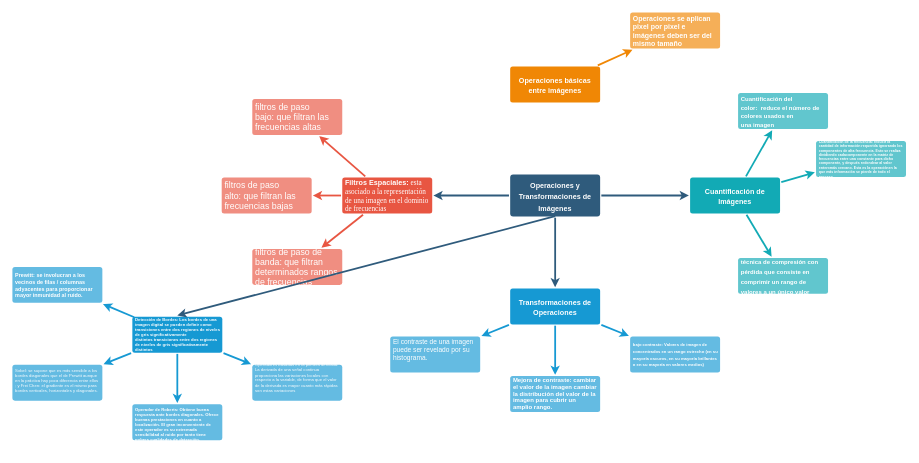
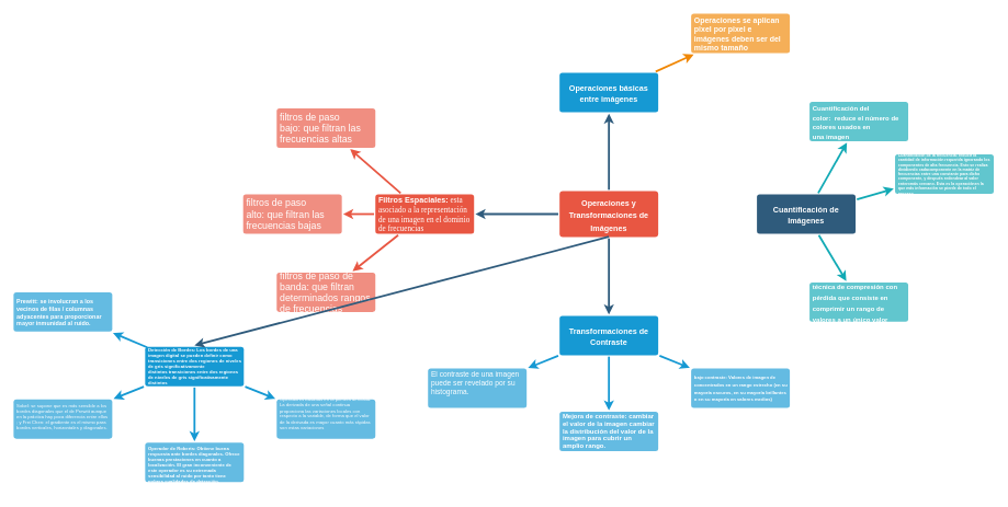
  <mxCell id="0" />
  <mxCell id="1" parent="0" />
- <mxCell id="2" value="" style="edgeStyle=none;rounded=0;jumpStyle=none;html=1;shadow=0;labelBackgroundColor=none;startArrow=none;startFill=0;endArrow=classic;endFill=1;jettySize=auto;orthogonalLoop=1;strokeColor=#2F5B7C;strokeWidth=3;fontFamily=Helvetica;fontSize=16;fontColor=#23445D;spacing=5;" parent="1" source="5" target="23" edge="1"><mxGeometry relative="1" as="geometry" /></mxCell>
+ <mxCell id="2" value="" style="edgeStyle=none;rounded=0;jumpStyle=none;html=1;shadow=0;labelBackgroundColor=none;startArrow=none;startFill=0;endArrow=classic;endFill=1;jettySize=auto;orthogonalLoop=1;strokeColor=#2F5B7C;strokeWidth=3;fontFamily=Helvetica;fontSize=16;fontColor=#23445D;spacing=5;" parent="1" source="5" target="20" edge="1"><mxGeometry relative="1" as="geometry" /></mxCell>
  <mxCell id="3" value="" style="edgeStyle=none;rounded=0;jumpStyle=none;html=1;shadow=0;labelBackgroundColor=none;startArrow=none;startFill=0;endArrow=classic;endFill=1;jettySize=auto;orthogonalLoop=1;strokeColor=#2F5B7C;strokeWidth=3;fontFamily=Helvetica;fontSize=16;fontColor=#23445D;spacing=5;" parent="1" source="5" target="16" edge="1"><mxGeometry relative="1" as="geometry" /></mxCell>
  <mxCell id="4" value="" style="edgeStyle=none;rounded=0;jumpStyle=none;html=1;shadow=0;labelBackgroundColor=none;startArrow=none;startFill=0;endArrow=classic;endFill=1;jettySize=auto;orthogonalLoop=1;strokeColor=#2F5B7C;strokeWidth=3;fontFamily=Helvetica;fontSize=16;fontColor=#23445D;spacing=5;" parent="1" source="5" target="9" edge="1"><mxGeometry relative="1" as="geometry" /></mxCell>
- <mxCell id="5" value="&lt;span style=&quot;font-size: 9pt ; line-height: 107% ; font-family: &amp;#34;tahoma&amp;#34; , sans-serif&quot;&gt;Operaciones y Transformaciones de Imágenes&lt;/span&gt;" style="rounded=1;whiteSpace=wrap;html=1;shadow=0;labelBackgroundColor=none;strokeColor=none;strokeWidth=3;fillColor=#2F5B7C;fontFamily=Helvetica;fontSize=16;fontColor=#FFFFFF;align=center;fontStyle=1;spacing=5;arcSize=7;perimeterSpacing=2;" parent="1" vertex="1"><mxGeometry x="850" y="290.5" width="150" height="70" as="geometry" /></mxCell>
+ <mxCell id="5" value="&lt;span style=&quot;font-size: 9pt ; line-height: 107% ; font-family: &amp;#34;tahoma&amp;#34; , sans-serif&quot;&gt;Operaciones y Transformaciones de Imágenes&lt;/span&gt;" style="rounded=1;whiteSpace=wrap;html=1;shadow=0;labelBackgroundColor=none;strokeColor=none;strokeWidth=3;fillColor=#e85642;fontFamily=Helvetica;fontSize=16;fontColor=#FFFFFF;align=center;fontStyle=1;spacing=5;arcSize=7;perimeterSpacing=2;" parent="1" vertex="1"><mxGeometry x="850" y="290.5" width="150" height="70" as="geometry" /></mxCell>
  <mxCell id="6" value="" style="edgeStyle=none;rounded=1;jumpStyle=none;html=1;shadow=0;labelBackgroundColor=none;startArrow=none;startFill=0;jettySize=auto;orthogonalLoop=1;strokeColor=#E85642;strokeWidth=3;fontFamily=Helvetica;fontSize=14;fontColor=#FFFFFF;spacing=5;fontStyle=1;fillColor=#b0e3e6;" parent="1" source="9" target="12" edge="1"><mxGeometry relative="1" as="geometry" /></mxCell>
  <mxCell id="7" value="" style="edgeStyle=none;rounded=1;jumpStyle=none;html=1;shadow=0;labelBackgroundColor=none;startArrow=none;startFill=0;jettySize=auto;orthogonalLoop=1;strokeColor=#E85642;strokeWidth=3;fontFamily=Helvetica;fontSize=14;fontColor=#FFFFFF;spacing=5;fontStyle=1;fillColor=#b0e3e6;" parent="1" source="9" target="11" edge="1"><mxGeometry relative="1" as="geometry" /></mxCell>
  <mxCell id="8" value="" style="edgeStyle=none;rounded=1;jumpStyle=none;html=1;shadow=0;labelBackgroundColor=none;startArrow=none;startFill=0;jettySize=auto;orthogonalLoop=1;strokeColor=#E85642;strokeWidth=3;fontFamily=Helvetica;fontSize=14;fontColor=#FFFFFF;spacing=5;fontStyle=1;fillColor=#b0e3e6;" parent="1" source="9" target="10" edge="1"><mxGeometry relative="1" as="geometry" /></mxCell>
  <mxCell id="9" value="&lt;h5 style=&quot;font-size: 12px&quot;&gt;&lt;font style=&quot;font-size: 12px&quot;&gt;&lt;span style=&quot;line-height: 107% ; font-family: &amp;#34;tahoma&amp;#34; , sans-serif&quot;&gt;Filtros Espaciales:&amp;nbsp;&lt;/span&gt;&lt;span style=&quot;font-family: &amp;#34;times new roman&amp;#34; ; font-weight: 400&quot;&gt;esta asociado a la representación de una imagen en el dominio de frecuencias&lt;/span&gt;&lt;/font&gt;&lt;/h5&gt;" style="rounded=1;whiteSpace=wrap;html=1;shadow=0;labelBackgroundColor=none;strokeColor=none;strokeWidth=3;fillColor=#e85642;fontFamily=Helvetica;fontSize=14;fontColor=#FFFFFF;align=left;spacing=5;fontStyle=1;arcSize=7;perimeterSpacing=2;" parent="1" vertex="1"><mxGeometry x="570" y="295.5" width="150" height="60" as="geometry" /></mxCell>
  <mxCell id="10" value="&lt;span style=&quot;font-size: 11.0pt ; line-height: 107% ; font-family: &amp;#34;calibri&amp;#34; , sans-serif&quot;&gt;filtros de paso de banda:&amp;nbsp;que filtran determinados rangos de frecuencias&lt;/span&gt;" style="rounded=1;whiteSpace=wrap;html=1;shadow=0;labelBackgroundColor=none;strokeColor=none;strokeWidth=3;fillColor=#f08e81;fontFamily=Helvetica;fontSize=14;fontColor=#FFFFFF;align=left;spacing=5;fontStyle=0;arcSize=7;perimeterSpacing=2;" parent="1" vertex="1"><mxGeometry x="420" y="414.5" width="150" height="60" as="geometry" /></mxCell>
  <mxCell id="11" value="&lt;span style=&quot;font-size: 11.0pt ; line-height: 107% ; font-family: &amp;#34;calibri&amp;#34; , sans-serif&quot;&gt;filtros de paso alto:&amp;nbsp;que filtran las frecuencias bajas&lt;/span&gt;" style="rounded=1;whiteSpace=wrap;html=1;shadow=0;labelBackgroundColor=none;strokeColor=none;strokeWidth=3;fillColor=#f08e81;fontFamily=Helvetica;fontSize=14;fontColor=#FFFFFF;align=left;spacing=5;fontStyle=0;arcSize=7;perimeterSpacing=2;" parent="1" vertex="1"><mxGeometry x="369" y="295.5" width="150" height="60" as="geometry" /></mxCell>
  <mxCell id="12" value="&lt;span style=&quot;font-size: 11.0pt ; line-height: 107% ; font-family: &amp;#34;calibri&amp;#34; , sans-serif&quot;&gt;filtros de paso bajo:&amp;nbsp;que filtran las frecuencias altas&lt;/span&gt;" style="rounded=1;whiteSpace=wrap;html=1;shadow=0;labelBackgroundColor=none;strokeColor=none;strokeWidth=3;fillColor=#f08e81;fontFamily=Helvetica;fontSize=14;fontColor=#FFFFFF;align=left;spacing=5;fontStyle=0;arcSize=7;perimeterSpacing=2;" parent="1" vertex="1"><mxGeometry x="420" y="164.5" width="150" height="60" as="geometry" /></mxCell>
  <mxCell id="13" value="" style="edgeStyle=none;rounded=0;jumpStyle=none;html=1;shadow=0;labelBackgroundColor=none;startArrow=none;startFill=0;endArrow=classic;endFill=1;jettySize=auto;orthogonalLoop=1;strokeColor=#1699D3;strokeWidth=3;fontFamily=Helvetica;fontSize=14;fontColor=#FFFFFF;spacing=5;" parent="1" source="16" target="19" edge="1"><mxGeometry relative="1" as="geometry" /></mxCell>
  <mxCell id="14" value="" style="edgeStyle=none;rounded=0;jumpStyle=none;html=1;shadow=0;labelBackgroundColor=none;startArrow=none;startFill=0;endArrow=classic;endFill=1;jettySize=auto;orthogonalLoop=1;strokeColor=#1699D3;strokeWidth=3;fontFamily=Helvetica;fontSize=14;fontColor=#FFFFFF;spacing=5;" parent="1" source="16" target="18" edge="1"><mxGeometry relative="1" as="geometry" /></mxCell>
  <mxCell id="15" value="" style="edgeStyle=none;rounded=0;jumpStyle=none;html=1;shadow=0;labelBackgroundColor=none;startArrow=none;startFill=0;endArrow=classic;endFill=1;jettySize=auto;orthogonalLoop=1;strokeColor=#1699D3;strokeWidth=3;fontFamily=Helvetica;fontSize=14;fontColor=#FFFFFF;spacing=5;" parent="1" source="16" target="17" edge="1"><mxGeometry relative="1" as="geometry" /></mxCell>
- <mxCell id="16" value="&lt;span style=&quot;font-size: 9pt ; line-height: 107% ; font-family: &amp;#34;tahoma&amp;#34; , sans-serif&quot;&gt;Transformaciones de Operaciones&lt;/span&gt;" style="rounded=1;whiteSpace=wrap;html=1;shadow=0;labelBackgroundColor=none;strokeColor=none;strokeWidth=3;fillColor=#1699d3;fontFamily=Helvetica;fontSize=14;fontColor=#FFFFFF;align=center;spacing=5;fontStyle=1;arcSize=7;perimeterSpacing=2;" parent="1" vertex="1"><mxGeometry x="850" y="480.5" width="150" height="60" as="geometry" /></mxCell>
+ <mxCell id="16" value="&lt;span style=&quot;font-size: 9pt ; line-height: 107% ; font-family: &amp;#34;tahoma&amp;#34; , sans-serif&quot;&gt;Transformaciones de Contraste&lt;/span&gt;" style="rounded=1;whiteSpace=wrap;html=1;shadow=0;labelBackgroundColor=none;strokeColor=none;strokeWidth=3;fillColor=#1699d3;fontFamily=Helvetica;fontSize=14;fontColor=#FFFFFF;align=center;spacing=5;fontStyle=1;arcSize=7;perimeterSpacing=2;" parent="1" vertex="1"><mxGeometry x="850" y="480.5" width="150" height="60" as="geometry" /></mxCell>
  <mxCell id="17" value="&lt;h6&gt;&lt;span style=&quot;line-height: 107%&quot;&gt;&lt;font style=&quot;line-height: 100% ; font-size: 7px&quot;&gt;bajo contraste: Valores de imagen de concentrados en un rango estrecho (en su mayoría oscuros, en su mayoría brillantes o en su mayoría en valores medios)&lt;/font&gt;&lt;/span&gt;&lt;/h6&gt;" style="rounded=1;whiteSpace=wrap;html=1;shadow=0;labelBackgroundColor=none;strokeColor=none;strokeWidth=3;fillColor=#64bbe2;fontFamily=Helvetica;fontSize=14;fontColor=#FFFFFF;align=left;spacing=5;arcSize=7;perimeterSpacing=2;" parent="1" vertex="1"><mxGeometry x="1050" y="560.5" width="150" height="60" as="geometry" /></mxCell>
  <mxCell id="18" value="&lt;h6&gt;&lt;span style=&quot;font-size: 10px ; line-height: 100%&quot;&gt;Mejora de contraste: cambiar el valor de la imagen cambiar la distribución del valor de la imagen para cubrir un amplio&amp;nbsp;rango.&lt;/span&gt;&lt;/h6&gt;" style="rounded=1;whiteSpace=wrap;html=1;shadow=0;labelBackgroundColor=none;strokeColor=none;strokeWidth=3;fillColor=#64bbe2;fontFamily=Helvetica;fontSize=14;fontColor=#FFFFFF;align=left;spacing=5;arcSize=7;perimeterSpacing=2;" parent="1" vertex="1"><mxGeometry x="850" y="626.5" width="150" height="60" as="geometry" /></mxCell>
  <mxCell id="19" value="&lt;p class=&quot;MsoNormal&quot; style=&quot;font-size: 11px&quot;&gt;&lt;font style=&quot;font-size: 11px&quot;&gt;El contraste de una imagen puede ser revelado por su histograma.&lt;br&gt;&lt;/font&gt;&lt;/p&gt;&lt;font style=&quot;font-size: 11px&quot;&gt;&lt;br&gt;&lt;/font&gt;" style="rounded=1;whiteSpace=wrap;html=1;shadow=0;labelBackgroundColor=none;strokeColor=none;strokeWidth=3;fillColor=#64bbe2;fontFamily=Helvetica;fontSize=14;fontColor=#FFFFFF;align=left;spacing=5;arcSize=7;perimeterSpacing=2;" parent="1" vertex="1"><mxGeometry x="650" y="560.5" width="150" height="60" as="geometry" /></mxCell>
- <mxCell id="20" value="&lt;span style=&quot;font-size: 9pt ; line-height: 107% ; font-family: &amp;#34;tahoma&amp;#34; , sans-serif&quot;&gt;Operaciones básicas entre imágenes&lt;/span&gt;" style="rounded=1;whiteSpace=wrap;html=1;shadow=0;labelBackgroundColor=none;strokeColor=none;strokeWidth=3;fillColor=#F08705;fontFamily=Helvetica;fontSize=14;fontColor=#FFFFFF;align=center;spacing=5;fontStyle=1;arcSize=7;perimeterSpacing=2;" parent="1" vertex="1"><mxGeometry x="850" y="110.5" width="150" height="60" as="geometry" /></mxCell>
+ <mxCell id="20" value="&lt;span style=&quot;font-size: 9pt ; line-height: 107% ; font-family: &amp;#34;tahoma&amp;#34; , sans-serif&quot;&gt;Operaciones básicas entre imágenes&lt;/span&gt;" style="rounded=1;whiteSpace=wrap;html=1;shadow=0;labelBackgroundColor=none;strokeColor=none;strokeWidth=3;fillColor=#1699d3;fontFamily=Helvetica;fontSize=14;fontColor=#FFFFFF;align=center;spacing=5;fontStyle=1;arcSize=7;perimeterSpacing=2;" parent="1" vertex="1"><mxGeometry x="850" y="110.5" width="150" height="60" as="geometry" /></mxCell>
  <mxCell id="21" value="&lt;h5&gt;Operaciones se aplican pixel por pixel e imágenes deben ser del mismo tamaño&lt;/h5&gt;" style="rounded=1;whiteSpace=wrap;html=1;shadow=0;labelBackgroundColor=none;strokeColor=none;strokeWidth=3;fillColor=#f5af58;fontFamily=Helvetica;fontSize=14;fontColor=#FFFFFF;align=left;spacing=5;arcSize=7;perimeterSpacing=2;" parent="1" vertex="1"><mxGeometry x="1050" y="20.5" width="150" height="60" as="geometry" /></mxCell>
  <mxCell id="22" value="" style="edgeStyle=none;rounded=0;jumpStyle=none;html=1;shadow=0;labelBackgroundColor=none;startArrow=none;startFill=0;endArrow=classic;endFill=1;jettySize=auto;orthogonalLoop=1;strokeColor=#F08705;strokeWidth=3;fontFamily=Helvetica;fontSize=14;fontColor=#FFFFFF;spacing=5;" parent="1" source="20" target="21" edge="1"><mxGeometry relative="1" as="geometry" /></mxCell>
- <mxCell id="23" value="&lt;span style=&quot;font-size: 9pt ; line-height: 107% ; font-family: &amp;#34;tahoma&amp;#34; , sans-serif&quot;&gt;Cuantificación de Imágenes&lt;/span&gt;" style="rounded=1;whiteSpace=wrap;html=1;shadow=0;labelBackgroundColor=none;strokeColor=none;strokeWidth=3;fillColor=#12aab5;fontFamily=Helvetica;fontSize=14;fontColor=#FFFFFF;align=center;spacing=5;fontStyle=1;arcSize=7;perimeterSpacing=2;" parent="1" vertex="1"><mxGeometry x="1150" y="295.5" width="150" height="60" as="geometry" /></mxCell>
+ <mxCell id="23" value="&lt;span style=&quot;font-size: 9pt ; line-height: 107% ; font-family: &amp;#34;tahoma&amp;#34; , sans-serif&quot;&gt;Cuantificación de Imágenes&lt;/span&gt;" style="rounded=1;whiteSpace=wrap;html=1;shadow=0;labelBackgroundColor=none;strokeColor=none;strokeWidth=3;fillColor=#2f5b7c;fontFamily=Helvetica;fontSize=14;fontColor=#FFFFFF;align=center;spacing=5;fontStyle=1;arcSize=7;perimeterSpacing=2;" parent="1" vertex="1"><mxGeometry x="1150" y="295.5" width="150" height="60" as="geometry" /></mxCell>
  <mxCell id="24" value="&lt;h4&gt;&lt;span style=&quot;font-size: 10px ; line-height: 107%&quot;&gt;técnica de c&lt;span&gt;ompresión con pérdida&amp;nbsp;&lt;/span&gt;que consiste en comprimir un rango de valores a un único valor&lt;/span&gt;&lt;/h4&gt;" style="rounded=1;whiteSpace=wrap;html=1;shadow=0;labelBackgroundColor=none;strokeColor=none;strokeWidth=3;fillColor=#61c6ce;fontFamily=Helvetica;fontSize=14;fontColor=#FFFFFF;align=left;spacing=5;fontStyle=0;arcSize=7;perimeterSpacing=2;" parent="1" vertex="1"><mxGeometry x="1230" y="429.5" width="150" height="60" as="geometry" /></mxCell>
  <mxCell id="25" value="" style="edgeStyle=none;rounded=1;jumpStyle=none;html=1;shadow=0;labelBackgroundColor=none;startArrow=none;startFill=0;jettySize=auto;orthogonalLoop=1;strokeColor=#12AAB5;strokeWidth=3;fontFamily=Helvetica;fontSize=14;fontColor=#FFFFFF;spacing=5;fontStyle=1;fillColor=#b0e3e6;" parent="1" source="23" target="24" edge="1"><mxGeometry relative="1" as="geometry" /></mxCell>
  <mxCell id="26" value="&lt;p style=&quot;line-height: 0%&quot;&gt;&lt;/p&gt;&lt;h6 style=&quot;font-size: 6px&quot;&gt;&lt;font style=&quot;font-size: 6px&quot;&gt;&lt;font style=&quot;font-size: 6px&quot;&gt;&lt;br&gt;&lt;/font&gt;&lt;/font&gt;&lt;/h6&gt;&lt;h6 style=&quot;font-size: 6px&quot;&gt;&lt;font style=&quot;font-size: 6px&quot;&gt;&lt;font style=&quot;font-size: 6px&quot;&gt;Cuantificación de la frecuencia:&amp;nbsp;&lt;/font&gt;&lt;span style=&quot;line-height: 107% ; font-family: &amp;#34;calibri&amp;#34; , sans-serif&quot;&gt;reducir &lt;/span&gt;&lt;span style=&quot;line-height: 107% ; font-family: &amp;#34;calibri&amp;#34; , sans-serif&quot;&gt;la cantidad de información requerida ignorando los componentes de alta frecuencia. Esto se realiza dividiendo cada&lt;/span&gt;componente en la matriz de frecuencias entre una constante para dicho componente, y después redondear al valor enteromás cercano. Esta es la operaciónen la que más información se pierde de todo el proceso&lt;br&gt;&lt;/font&gt;&lt;/h6&gt;&lt;h6 style=&quot;font-size: 6px&quot;&gt;&lt;font style=&quot;font-size: 6px&quot;&gt;&amp;nbsp;&amp;nbsp;&lt;/font&gt;&lt;/h6&gt;&lt;p&gt;&lt;/p&gt;" style="rounded=1;whiteSpace=wrap;html=1;shadow=0;labelBackgroundColor=none;strokeColor=none;strokeWidth=3;fillColor=#61c6ce;fontFamily=Helvetica;fontSize=14;fontColor=#FFFFFF;align=left;spacing=5;fontStyle=0;arcSize=7;perimeterSpacing=2;" parent="1" vertex="1"><mxGeometry x="1360" y="234.5" width="150" height="60" as="geometry" /></mxCell>
  <mxCell id="27" value="" style="edgeStyle=none;rounded=1;jumpStyle=none;html=1;shadow=0;labelBackgroundColor=none;startArrow=none;startFill=0;jettySize=auto;orthogonalLoop=1;strokeColor=#12AAB5;strokeWidth=3;fontFamily=Helvetica;fontSize=14;fontColor=#FFFFFF;spacing=5;fontStyle=1;fillColor=#b0e3e6;" parent="1" source="23" target="26" edge="1"><mxGeometry relative="1" as="geometry" /></mxCell>
  <mxCell id="28" value="&lt;h5&gt;&lt;font style=&quot;font-size: 10px&quot;&gt;&lt;font style=&quot;line-height: 120% ; font-size: 10px&quot;&gt;&lt;br&gt;&lt;/font&gt;&lt;/font&gt;&lt;font style=&quot;font-size: 10px&quot;&gt;&lt;font style=&quot;line-height: 120% ; font-size: 10px&quot;&gt;Cuantificación del color:&amp;nbsp;&lt;/font&gt;&amp;nbsp;reduce el número de colores usados en&lt;br&gt;una imagen&lt;br&gt;&lt;/font&gt;&lt;font style=&quot;font-size: 10px&quot;&gt;&lt;span style=&quot;font-family: &amp;#34;tahoma&amp;#34; , sans-serif&quot;&gt;una imagen&lt;/span&gt;&lt;/font&gt;&lt;/h5&gt;&lt;p class=&quot;MsoNormal&quot;&gt;&lt;/p&gt;" style="rounded=1;whiteSpace=wrap;html=1;shadow=0;labelBackgroundColor=none;strokeColor=none;strokeWidth=3;fillColor=#61c6ce;fontFamily=Helvetica;fontSize=14;fontColor=#FFFFFF;align=left;spacing=5;fontStyle=0;arcSize=7;perimeterSpacing=2;" parent="1" vertex="1"><mxGeometry x="1230" y="154.5" width="150" height="60" as="geometry" /></mxCell>
  <mxCell id="29" value="" style="edgeStyle=none;rounded=1;jumpStyle=none;html=1;shadow=0;labelBackgroundColor=none;startArrow=none;startFill=0;jettySize=auto;orthogonalLoop=1;strokeColor=#12AAB5;strokeWidth=3;fontFamily=Helvetica;fontSize=14;fontColor=#FFFFFF;spacing=5;fontStyle=1;fillColor=#b0e3e6;" parent="1" source="23" target="28" edge="1"><mxGeometry relative="1" as="geometry" /></mxCell>
  <mxCell id="30" value="" style="edgeStyle=none;rounded=0;jumpStyle=none;html=1;shadow=0;labelBackgroundColor=none;startArrow=none;startFill=0;endArrow=classic;endFill=1;jettySize=auto;orthogonalLoop=1;strokeColor=#1699D3;strokeWidth=3;fontFamily=Helvetica;fontSize=14;fontColor=#FFFFFF;spacing=5;" edge="1" parent="1" source="33" target="36"><mxGeometry relative="1" as="geometry" /></mxCell>
  <mxCell id="31" value="" style="edgeStyle=none;rounded=0;jumpStyle=none;html=1;shadow=0;labelBackgroundColor=none;startArrow=none;startFill=0;endArrow=classic;endFill=1;jettySize=auto;orthogonalLoop=1;strokeColor=#1699D3;strokeWidth=3;fontFamily=Helvetica;fontSize=14;fontColor=#FFFFFF;spacing=5;" edge="1" parent="1" source="33" target="35"><mxGeometry relative="1" as="geometry" /></mxCell>
  <mxCell id="32" value="" style="edgeStyle=none;rounded=0;jumpStyle=none;html=1;shadow=0;labelBackgroundColor=none;startArrow=none;startFill=0;endArrow=classic;endFill=1;jettySize=auto;orthogonalLoop=1;strokeColor=#1699D3;strokeWidth=3;fontFamily=Helvetica;fontSize=14;fontColor=#FFFFFF;spacing=5;" edge="1" parent="1" source="33" target="34"><mxGeometry relative="1" as="geometry" /></mxCell>
  <mxCell id="33" value="&lt;h6 style=&quot;font-size: 7px&quot;&gt;&lt;span style=&quot;line-height: 107% ; font-family: &amp;#34;tahoma&amp;#34; , sans-serif&quot;&gt;Detección de Bordes:&amp;nbsp;&lt;/span&gt;&lt;span&gt;Los bordes de una imagen digital se pueden definir como transiciones entre dos regiones de niveles de gris significativamente distintos&amp;nbsp;&lt;/span&gt;&lt;span&gt;transiciones entre dos regiones de niveles de gris significativamente distintos&lt;/span&gt;&lt;br&gt;&lt;/h6&gt;&lt;p class=&quot;MsoNormal&quot;&gt;&lt;/p&gt;" style="rounded=1;whiteSpace=wrap;html=1;shadow=0;labelBackgroundColor=none;strokeColor=none;strokeWidth=3;fillColor=#1699d3;fontFamily=Helvetica;fontSize=14;fontColor=#FFFFFF;align=left;spacing=5;fontStyle=1;arcSize=7;perimeterSpacing=2;" vertex="1" parent="1"><mxGeometry x="220" y="527.5" width="150" height="60" as="geometry" /></mxCell>
  <mxCell id="34" value="&lt;h6 style=&quot;font-size: 7px&quot;&gt;&lt;font style=&quot;font-size: 7px&quot;&gt;&lt;span style=&quot;font-weight: normal&quot;&gt;Operadores basadas en la primera derivada: La derivada de una señal continua proporciona las variaciones locales con respecto a la variable, de forma que el valor de la derivada es mayor cuanto más rápidas son estas variaciones&lt;/span&gt;&lt;br&gt;&lt;/font&gt;&lt;/h6&gt;&lt;font style=&quot;font-size: 7px&quot; color=&quot;#000000&quot;&gt;&lt;br&gt;&lt;/font&gt;" style="rounded=1;whiteSpace=wrap;html=1;shadow=0;labelBackgroundColor=none;strokeColor=none;strokeWidth=3;fillColor=#64bbe2;fontFamily=Helvetica;fontSize=14;fontColor=#FFFFFF;align=left;spacing=5;arcSize=7;perimeterSpacing=2;" vertex="1" parent="1"><mxGeometry x="420" y="607.5" width="150" height="60" as="geometry" /></mxCell>
  <mxCell id="35" value="&lt;h6 style=&quot;font-size: 7px&quot;&gt;&lt;font style=&quot;font-size: 7px&quot;&gt;&lt;br&gt;&lt;/font&gt;&lt;/h6&gt;&lt;h6 style=&quot;font-size: 7px&quot;&gt;&lt;font style=&quot;font-size: 7px&quot;&gt;Operador de Roberts: Obtiene buena respuesta ante bordes diagonales. Ofrece buenas prestaciones en cuanto a localización. El gran inconveniente de este operador es su extremada sensibilidad al ruido&amp;nbsp;&lt;/font&gt;por tanto tiene pobres cualidades de detección.&lt;/h6&gt;&lt;font color=&quot;#000000&quot;&gt;&lt;br&gt;&lt;/font&gt;" style="rounded=1;whiteSpace=wrap;html=1;shadow=0;labelBackgroundColor=none;strokeColor=none;strokeWidth=3;fillColor=#64bbe2;fontFamily=Helvetica;fontSize=14;fontColor=#FFFFFF;align=left;spacing=5;arcSize=7;perimeterSpacing=2;" vertex="1" parent="1"><mxGeometry x="220" y="673.5" width="150" height="60" as="geometry" /></mxCell>
  <mxCell id="36" value="&lt;p style=&quot;line-height: 100%&quot;&gt;&lt;/p&gt;&lt;h6 style=&quot;font-size: 7px&quot;&gt;&lt;span style=&quot;font-weight: normal&quot;&gt;&lt;font face=&quot;Helvetica&quot; style=&quot;font-size: 7px&quot;&gt;&lt;br&gt;&lt;/font&gt;&lt;/span&gt;&lt;/h6&gt;&lt;h6 style=&quot;font-size: 7px&quot;&gt;&lt;span style=&quot;font-weight: normal&quot;&gt;&lt;font face=&quot;Helvetica&quot; style=&quot;font-size: 7px&quot;&gt;Sobel: se supone que es más sensible a los bordes diagonales que el de Prewitt aunque en la práctica hay poca diferencia entre ellos ; y Frei Chen: el gradiente es el mismo para bordes verticales, horizontales y diagonales.&lt;/font&gt;&lt;/span&gt;&lt;/h6&gt;&lt;font color=&quot;#000000&quot; style=&quot;font-size: 7px&quot;&gt;&lt;br&gt;&lt;/font&gt;&lt;p&gt;&lt;/p&gt;" style="rounded=1;whiteSpace=wrap;html=1;shadow=0;labelBackgroundColor=none;strokeColor=none;strokeWidth=3;fillColor=#64bbe2;fontFamily=Helvetica;fontSize=14;fontColor=#FFFFFF;align=left;spacing=5;arcSize=7;perimeterSpacing=2;" vertex="1" parent="1"><mxGeometry x="20" y="607.5" width="150" height="60" as="geometry" /></mxCell>
  <mxCell id="37" value="" style="edgeStyle=none;rounded=0;jumpStyle=none;html=1;shadow=0;labelBackgroundColor=none;startArrow=none;startFill=0;endArrow=classic;endFill=1;jettySize=auto;orthogonalLoop=1;strokeColor=#2F5B7C;strokeWidth=3;fontFamily=Helvetica;fontSize=16;fontColor=#23445D;spacing=5;entryX=0.5;entryY=0;entryDx=0;entryDy=0;" edge="1" parent="1" target="33"><mxGeometry relative="1" as="geometry"><mxPoint x="925" y="360" as="sourcePoint" /><mxPoint x="755" y="540.5" as="targetPoint" /></mxGeometry></mxCell>
  <mxCell id="38" value="&lt;p style=&quot;line-height: 100%&quot;&gt;&lt;/p&gt;&lt;h6 style=&quot;font-size: 7px&quot;&gt;&lt;/h6&gt;&lt;h6&gt;&lt;font&gt;&lt;font color=&quot;#000000&quot; style=&quot;line-height: 100% ; font-size: 9px&quot;&gt;&lt;br&gt;&lt;/font&gt;&lt;/font&gt;&lt;/h6&gt;&lt;h6&gt;&lt;font&gt;&lt;font style=&quot;line-height: 100% ; font-size: 9px&quot;&gt;Prewitt: se involucran a los vecinos de filas / columnas adyacentes para proporcionar mayor inmunidad al ruido.&lt;/font&gt;&lt;/font&gt;&lt;/h6&gt;&lt;br style=&quot;font-size: 7px&quot;&gt;&lt;p&gt;&lt;/p&gt;" style="rounded=1;whiteSpace=wrap;html=1;shadow=0;labelBackgroundColor=none;strokeColor=none;strokeWidth=3;fillColor=#64bbe2;fontFamily=Helvetica;fontSize=14;fontColor=#FFFFFF;align=left;spacing=5;arcSize=7;perimeterSpacing=2;" vertex="1" parent="1"><mxGeometry x="20" y="444.5" width="150" height="60" as="geometry" /></mxCell>
  <mxCell id="39" value="" style="edgeStyle=none;rounded=0;jumpStyle=none;html=1;shadow=0;labelBackgroundColor=none;startArrow=none;startFill=0;endArrow=classic;endFill=1;jettySize=auto;orthogonalLoop=1;strokeColor=#1699D3;strokeWidth=3;fontFamily=Helvetica;fontSize=14;fontColor=#FFFFFF;spacing=5;exitX=0.034;exitY=0.047;exitDx=0;exitDy=0;exitPerimeter=0;" edge="1" parent="1" source="33" target="38"><mxGeometry relative="1" as="geometry"><mxPoint x="211" y="501.3" as="sourcePoint" /><mxPoint x="165" y="519.7" as="targetPoint" /></mxGeometry></mxCell>
